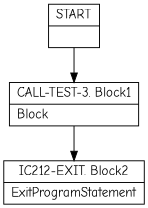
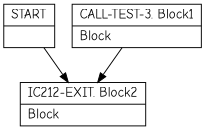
  digraph {
    fontname="Comic Neue"
    node [fontname="Comic Neue" shape=record]
    edge [arrowtail=empty fontname="Comic Neue"]
    n1 [label="{START|}"]
    n2 [label="{CALL-TEST-3. Block1|Block\l}"]
-   n3 [label="{IC212-EXIT. Block2|ExitProgramStatement\l}"]
-   n1 -> n2
+   n3 [label="{IC212-EXIT. Block2|Block\l}"]
+   n1 -> n3
    n2 -> n3
  }
